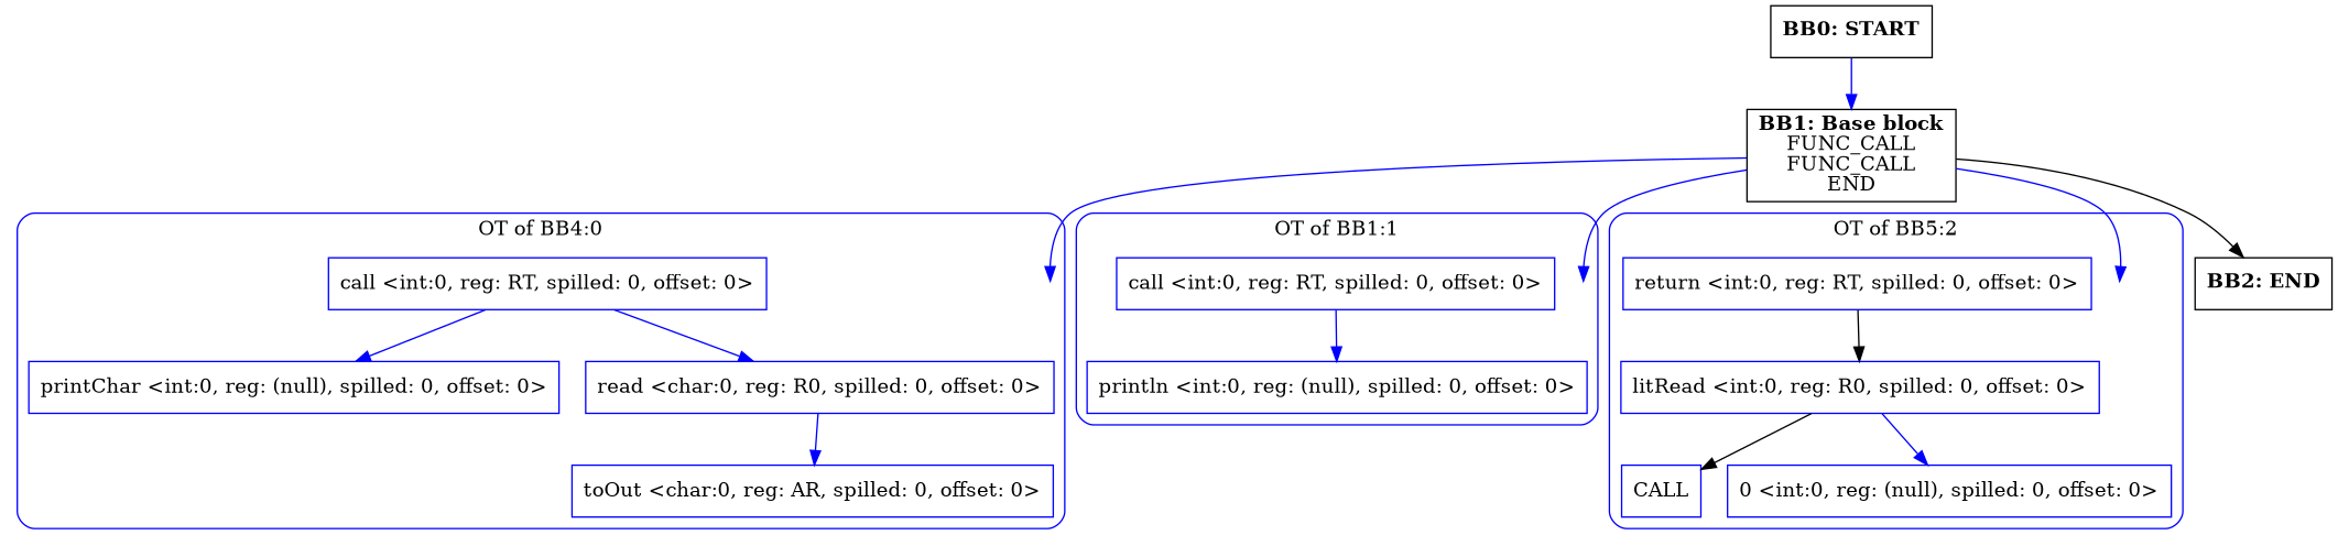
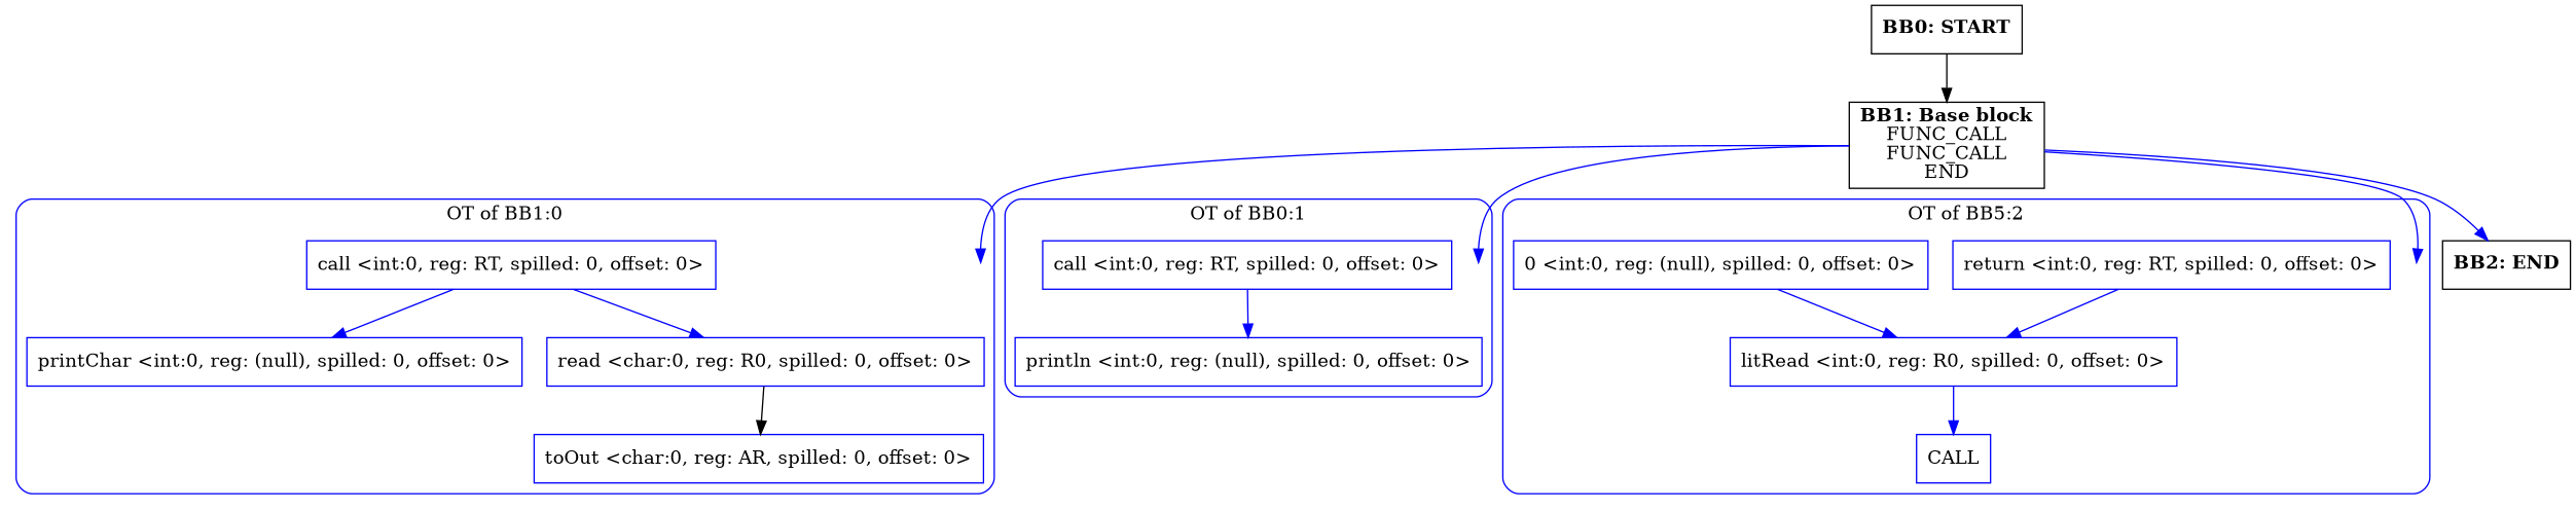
  digraph {
    compound=true
    splines=true
    node [shape=rectangle color=blue]
    edge [color=blue]
    entry0 [shape=point style=invis color=""]
    n2 [label="call <int:0, reg: RT, spilled: 0, offset: 0>"]
    n3 [label="printChar <int:0, reg: (null), spilled: 0, offset: 0>"]
    n4 [label="read <char:0, reg: R0, spilled: 0, offset: 0>"]
    n5 [label="toOut <char:0, reg: AR, spilled: 0, offset: 0>"]
    entry1 [shape=point style=invis color=""]
    n7 [label="call <int:0, reg: RT, spilled: 0, offset: 0>"]
    n8 [label="println <int:0, reg: (null), spilled: 0, offset: 0>"]
    entry2 [shape=point style=invis color=""]
    n10 [label="return <int:0, reg: RT, spilled: 0, offset: 0>"]
    n11 [label="litRead <int:0, reg: R0, spilled: 0, offset: 0>"]
    n12 [label=CALL]
    n13 [label="0 <int:0, reg: (null), spilled: 0, offset: 0>"]
    n14 [label=<<B>BB2: END</B><BR ALIGN="CENTER"/>> color=""]
    n15 [label=<<B>BB1: Base block</B><BR ALIGN="CENTER"/>FUNC_CALL<BR ALIGN="CENTER"/>FUNC_CALL<BR ALIGN="CENTER"/>END<BR ALIGN="CENTER"/>> color=""]
    n16 [label=<<B>BB0: START</B><BR ALIGN="CENTER"/>> color=""]
    subgraph cluster_1 {
      color=blue
-     label="OT of BB4:0"
+     label="OT of BB1:0"
      style=rounded
      entry0
      n2
      n3
      n4
      n5
    }
    subgraph cluster_2 {
      color=blue
-     label="OT of BB1:1"
+     label="OT of BB0:1"
      style=rounded
      entry1
      n7
      n8
    }
    subgraph cluster_3 {
      color=blue
      label="OT of BB5:2"
      style=rounded
      entry2
      n10
      n11
      n12
      n13
    }
    n2 -> n3
    n2 -> n4
-   n4 -> n5
+   n4 -> n5 [color=black]
    n7 -> n8
-   n10 -> n11 [color=black]
-   n11 -> n12 [color=black]
-   n11 -> n13
+   n10 -> n11
+   n11 -> n12
+   n13 -> n11
    n15 -> entry0
    n15 -> entry1
    n15 -> entry2
-   n15 -> n14 [color=""]
-   n16 -> n15
+   n15 -> n14
+   n16 -> n15 [color=""]
  }
